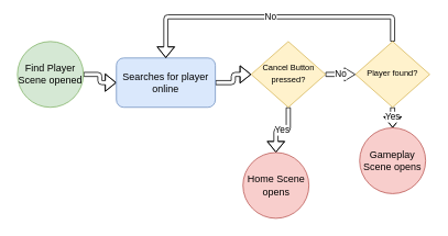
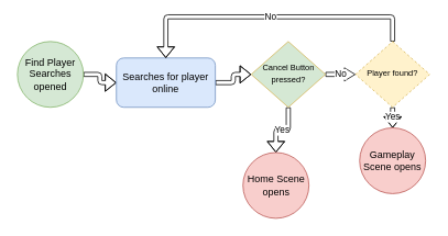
  <mxCell id="0" />
  <mxCell id="1" parent="0" />
  <mxCell id="2" style="edgeStyle=orthogonalEdgeStyle;rounded=1;orthogonalLoop=1;jettySize=auto;html=1;exitX=1;exitY=0.5;exitDx=0;exitDy=0;shadow=0;sketch=0;shape=flexArrow;strokeWidth=1;startWidth=10;endWidth=15;width=5;endSize=4;startSize=6;" parent="1" source="3" target="5" edge="1"><mxGeometry relative="1" as="geometry" /></mxCell>
- <mxCell id="3" value="Find Player Scene opened" style="ellipse;whiteSpace=wrap;html=1;aspect=fixed;fillColor=#d5e8d4;strokeColor=#82b366;" parent="1" vertex="1"><mxGeometry x="20" y="50" width="80" height="80" as="geometry" /></mxCell>
+ <mxCell id="3" value="Find Player Searches opened" style="ellipse;whiteSpace=wrap;html=1;aspect=fixed;fillColor=#d5e8d4;strokeColor=#82b366;" parent="1" vertex="1"><mxGeometry x="20" y="50" width="80" height="80" as="geometry" /></mxCell>
  <mxCell id="4" style="edgeStyle=orthogonalEdgeStyle;rounded=1;orthogonalLoop=1;jettySize=auto;html=1;exitX=1;exitY=0.5;exitDx=0;exitDy=0;entryX=0;entryY=0.5;entryDx=0;entryDy=0;shape=flexArrow;shadow=0;sketch=0;strokeWidth=1;endSize=4;startSize=6;endWidth=15;width=5;" parent="1" source="5" target="8" edge="1"><mxGeometry relative="1" as="geometry" /></mxCell>
  <mxCell id="5" value="Searches for player online" style="rounded=1;whiteSpace=wrap;html=1;fillColor=#dae8fc;strokeColor=#6c8ebf;" parent="1" vertex="1"><mxGeometry x="140" y="70" width="120" height="60" as="geometry" /></mxCell>
  <mxCell id="6" value="No" style="edgeStyle=orthogonalEdgeStyle;rounded=1;orthogonalLoop=1;jettySize=auto;html=1;exitX=1;exitY=0.5;exitDx=0;exitDy=0;entryX=0;entryY=0.5;entryDx=0;entryDy=0;shape=flexArrow;shadow=0;sketch=0;strokeWidth=1;endSize=4;startSize=6;width=5;endWidth=10;" parent="1" source="8" target="11" edge="1"><mxGeometry relative="1" as="geometry" /></mxCell>
  <mxCell id="7" value="Yes" style="edgeStyle=orthogonalEdgeStyle;rounded=1;orthogonalLoop=1;jettySize=auto;html=1;exitX=0.5;exitY=1;exitDx=0;exitDy=0;shape=flexArrow;width=5;endWidth=15;shadow=0;sketch=0;strokeWidth=1;endSize=4;startSize=6;" parent="1" source="8" target="12" edge="1"><mxGeometry relative="1" as="geometry" /></mxCell>
- <mxCell id="8" value="&lt;span style=&quot;font-size: 10px&quot;&gt;Cancel Button pressed?&lt;/span&gt;" style="rhombus;whiteSpace=wrap;html=1;shadow=0;fontFamily=Helvetica;fontSize=12;align=center;strokeWidth=1;spacing=6;spacingTop=-4;fillColor=#fff2cc;strokeColor=#d6b656;" parent="1" vertex="1"><mxGeometry x="303.5" y="50" width="90" height="80" as="geometry" /></mxCell>
+ <mxCell id="8" value="&lt;span style=&quot;font-size: 10px&quot;&gt;Cancel Button pressed?&lt;/span&gt;" style="rhombus;whiteSpace=wrap;html=1;shadow=0;fontFamily=Helvetica;fontSize=12;align=center;strokeWidth=1;spacing=6;spacingTop=-4;fillColor=#d5e8d4;strokeColor=#d6b656;" parent="1" vertex="1"><mxGeometry x="303.5" y="50" width="90" height="80" as="geometry" /></mxCell>
  <mxCell id="9" value="No" style="edgeStyle=orthogonalEdgeStyle;rounded=1;orthogonalLoop=1;jettySize=auto;html=1;exitX=0.5;exitY=0;exitDx=0;exitDy=0;entryX=0.5;entryY=0;entryDx=0;entryDy=0;shadow=0;sketch=0;strokeWidth=1;shape=flexArrow;endSize=4;startSize=6;width=5;endWidth=15;" parent="1" source="11" target="5" edge="1"><mxGeometry relative="1" as="geometry"><Array as="points"><mxPoint x="475" y="20" /><mxPoint x="200" y="20" /></Array></mxGeometry></mxCell>
  <mxCell id="10" value="Yes" style="edgeStyle=orthogonalEdgeStyle;rounded=1;orthogonalLoop=1;jettySize=auto;html=1;exitX=0.5;exitY=1;exitDx=0;exitDy=0;shape=flexArrow;shadow=0;sketch=0;strokeWidth=1;endSize=4;startSize=6;width=5;endWidth=15;" parent="1" source="11" target="13" edge="1"><mxGeometry relative="1" as="geometry" /></mxCell>
- <mxCell id="11" value="&lt;span style=&quot;font-size: 10px&quot;&gt;Player found?&lt;/span&gt;" style="rhombus;whiteSpace=wrap;html=1;shadow=0;fontFamily=Helvetica;fontSize=12;align=center;strokeWidth=1;spacing=6;spacingTop=-4;fillColor=#fff2cc;strokeColor=#d6b656;" parent="1" vertex="1"><mxGeometry x="430" y="50" width="90" height="80" as="geometry" /></mxCell>
+ <mxCell id="11" value="&lt;span style=&quot;font-size: 10px&quot;&gt;Player found?&lt;/span&gt;" style="rhombus;whiteSpace=wrap;html=1;shadow=0;fontFamily=Helvetica;fontSize=12;align=center;strokeWidth=1;spacing=6;spacingTop=-4;fillColor=#fff2cc;strokeColor=#d6b656;dashed=1;" parent="1" vertex="1"><mxGeometry x="430" y="50" width="90" height="80" as="geometry" /></mxCell>
  <mxCell id="12" value="Home Scene opens" style="ellipse;whiteSpace=wrap;html=1;aspect=fixed;fillColor=#f8cecc;strokeColor=#b85450;" parent="1" vertex="1"><mxGeometry x="293.5" y="185" width="80" height="80" as="geometry" /></mxCell>
  <mxCell id="13" value="Gameplay Scene opens" style="ellipse;whiteSpace=wrap;html=1;aspect=fixed;fillColor=#f8cecc;strokeColor=#b85450;" parent="1" vertex="1"><mxGeometry x="435" y="155" width="80" height="80" as="geometry" /></mxCell>
